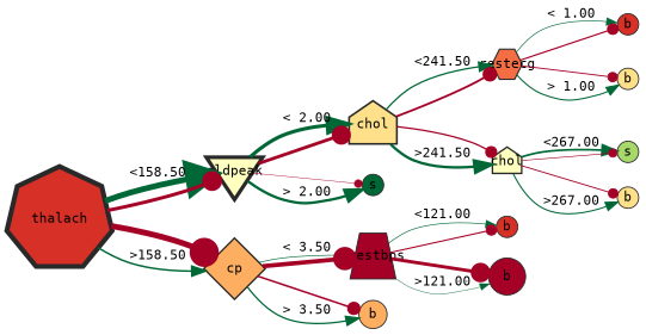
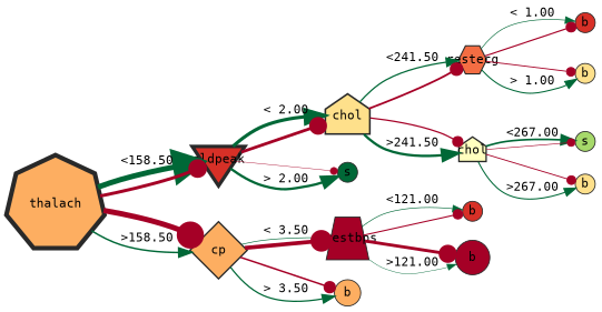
  digraph {
    bgcolor=white
    fontname="DejaVu Sans Mono"
    rankdir=LR
    node [color="#292929" fillcolor="#fdae61" fixedsize=true fontname="DejaVu Sans Mono" shape=circle style="filled,setlinewidth(1.00)"]
    edge [arrowhead=normal arrowsize=1.090909 color="#006837" fontname="DejaVu Sans Mono" penwidth=0.750000]
-   n1 [fillcolor="#d73027" height=1.500000 label=thalach shape=septagon style="filled,setlinewidth(5.00)" width=1.500000]
-   n2 [fillcolor="#ffffbf" height=0.809091 label=oldpeak shape=invtriangle style="filled,setlinewidth(3.85)" width=0.809091]
+   n1 [height=1.500000 label=thalach shape=septagon style="filled,setlinewidth(5.00)" width=1.500000]
+   n2 [fillcolor="#d73027" height=0.809091 label=oldpeak shape=invtriangle style="filled,setlinewidth(3.85)" width=0.809091]
    n3 [height=0.869697 label=cp shape=diamond style="filled,setlinewidth(1.62)" width=0.869697]
    n4 [fillcolor="#fee08b" height=0.675758 label=chol shape=house style="filled,setlinewidth(1.90)" width=0.675758]
    n5 [fillcolor="#006837" height=0.312121 label=s width=0.312121]
    n6 [fillcolor="#a50026" height=0.651515 label=trestbps shape=trapezium style="filled,setlinewidth(1.10)" width=0.651515]
    n7 [height=0.396970 label=b width=0.396970]
    n8 [fillcolor="#f46d43" height=0.433333 label=restecg shape=hexagon style="filled,setlinewidth(1.30)" width=0.433333]
    n9 [fillcolor="#ffffbf" height=0.421212 label=chol shape=house style="filled,setlinewidth(1.59)" width=0.421212]
    n10 [fillcolor="#d73027" height=0.300000 label=b width=0.300000]
    n11 [fillcolor="#a50026" height=0.530303 label=b width=0.530303]
    n12 [fillcolor="#d73027" height=0.312121 label=b width=0.312121]
    n13 [fillcolor="#fee08b" height=0.300000 label=b width=0.300000]
    n14 [fillcolor="#a6d96a" height=0.300000 label=s width=0.300000]
    n15 [fillcolor="#fee08b" height=0.300000 label=b width=0.300000]
    n1 -> n2 [arrowsize=3.000000 label="<158.50" penwidth=6.000000]
    n1 -> n2 [arrowhead=dot arrowsize=2.120000 color="#a50026" penwidth=3.580000]
    n1 -> n3 [arrowhead=dot arrowsize=3.000000 color="#a50026" penwidth=6.000000]
    n1 -> n3 [arrowsize=1.454545 label=">158.50" penwidth=1.750000]
    n2 -> n4 [arrowsize=2.181818 label="< 2.00" penwidth=3.750000]
    n2 -> n4 [arrowhead=dot arrowsize=2.040000 color="#a50026" penwidth=3.360000]
    n2 -> n5 [arrowhead=dot arrowsize=1.000000 color="#a50026" penwidth=0.500000]
    n2 -> n5 [arrowsize=1.818182 label="> 2.00" penwidth=2.750000]
    n3 -> n6 [label="< 3.50"]
    n3 -> n6 [arrowhead=dot arrowsize=2.440000 color="#a50026" penwidth=4.460000]
    n3 -> n7 [arrowhead=dot arrowsize=1.480000 color="#a50026" penwidth=1.820000]
    n3 -> n7 [arrowsize=1.363636 label="> 3.50" penwidth=1.500000]
    n4 -> n8 [arrowsize=1.363636 label="<241.50" penwidth=1.500000]
    n4 -> n8 [arrowhead=dot arrowsize=1.600000 color="#a50026" penwidth=2.150000]
    n4 -> n9 [arrowhead=dot arrowsize=1.360000 color="#a50026" penwidth=1.490000]
    n4 -> n9 [arrowsize=1.818182 label=">241.50" penwidth=2.750000]
    n6 -> n10 [label="<121.00"]
    n6 -> n10 [arrowhead=dot arrowsize=1.280000 color="#a50026" penwidth=1.270000]
    n6 -> n11 [arrowhead=dot arrowsize=2.080000 color="#a50026" penwidth=3.470000]
    n6 -> n11 [arrowsize=1.000000 label=">121.00" penwidth=0.500000]
    n8 -> n12 [label="< 1.00"]
    n8 -> n12 [arrowhead=dot arrowsize=1.320000 color="#a50026" penwidth=1.380000]
    n8 -> n13 [arrowhead=dot arrowsize=1.200000 color="#a50026" penwidth=1.050000]
    n8 -> n13 [arrowsize=1.272727 label="> 1.00" penwidth=1.250000]
    n9 -> n14 [arrowsize=1.545455 label="<267.00" penwidth=2.000000]
    n9 -> n14 [arrowhead=dot arrowsize=1.080000 color="#a50026" penwidth=0.720000]
    n9 -> n15 [arrowhead=dot arrowsize=1.200000 color="#a50026" penwidth=1.050000]
    n9 -> n15 [arrowsize=1.272727 label=">267.00" penwidth=1.250000]
  }
